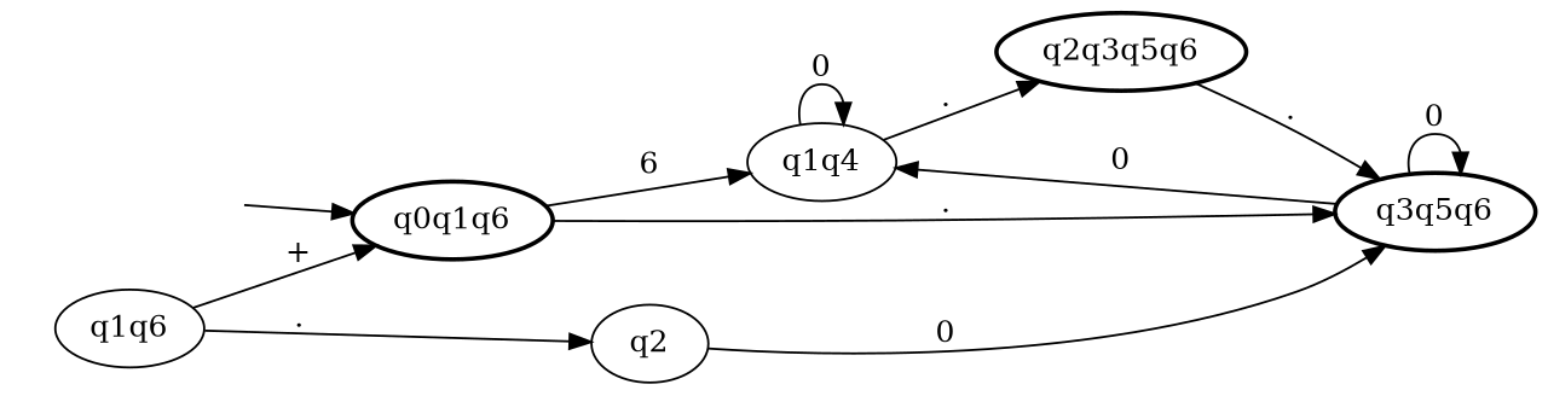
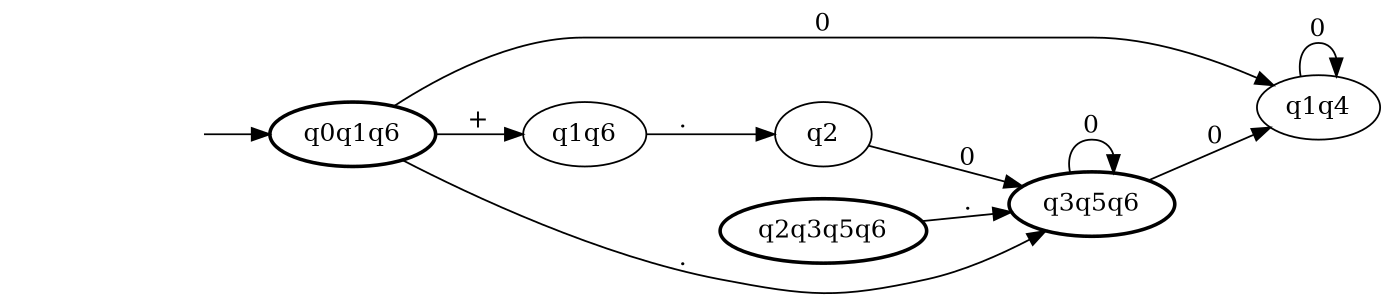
  digraph {
    rankdir=LR
    _invisible [style=invis]
    q0q1q6 [penwidth=2]
    q1q6
    q1q4
    q3q5q6 [penwidth=2]
    q2
    q2q3q5q6 [penwidth=2]
    _invisible -> q0q1q6
-   q1q6 -> q0q1q6 [label="+"]
-   q0q1q6 -> q1q4 [label=6]
+   q0q1q6 -> q1q6 [label="+"]
+   q0q1q6 -> q1q4 [label=0]
    q0q1q6 -> q3q5q6 [label="."]
    q1q6 -> q2 [label="."]
    q1q4 -> q1q4 [label=0]
-   q1q4 -> q2q3q5q6 [label="."]
    q3q5q6 -> q1q4 [label=0]
    q3q5q6 -> q3q5q6 [label=0]
    q2 -> q3q5q6 [label=0]
    q2q3q5q6 -> q3q5q6 [label="."]
  }
